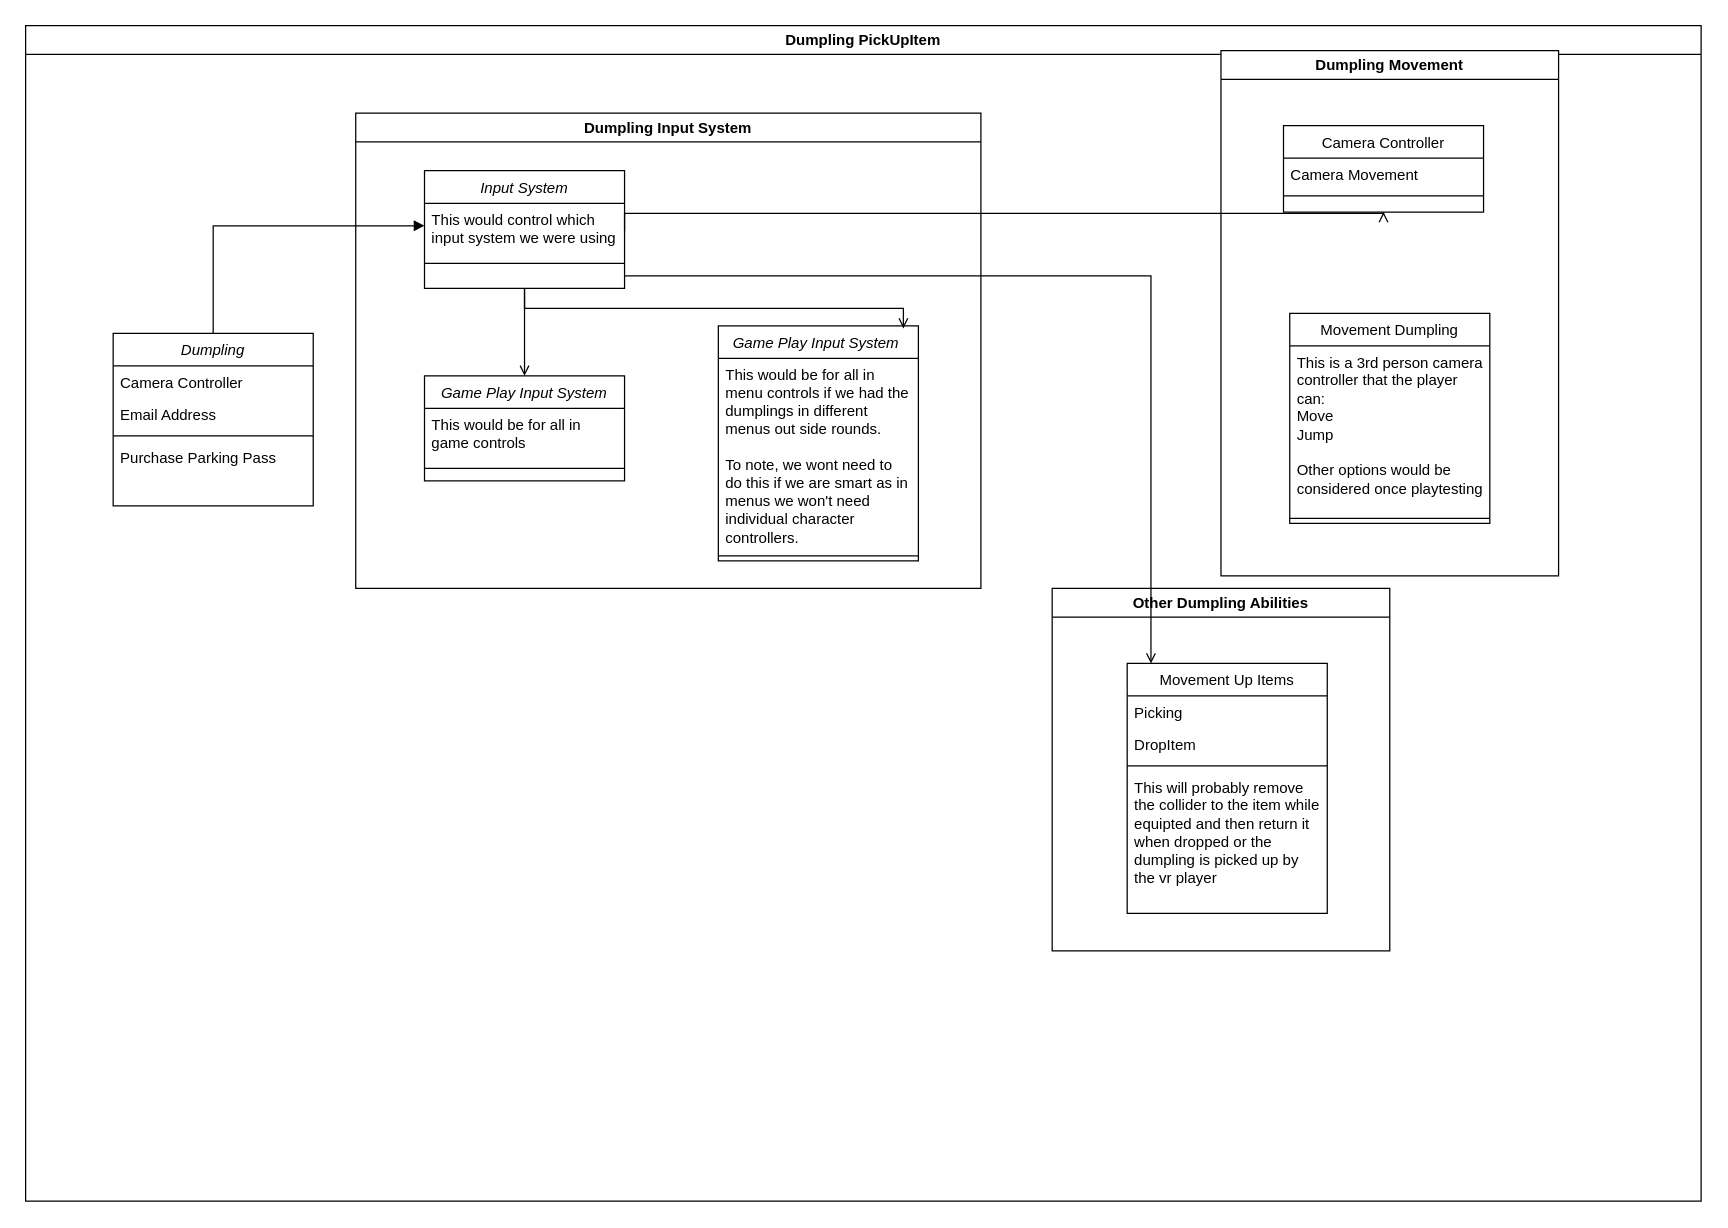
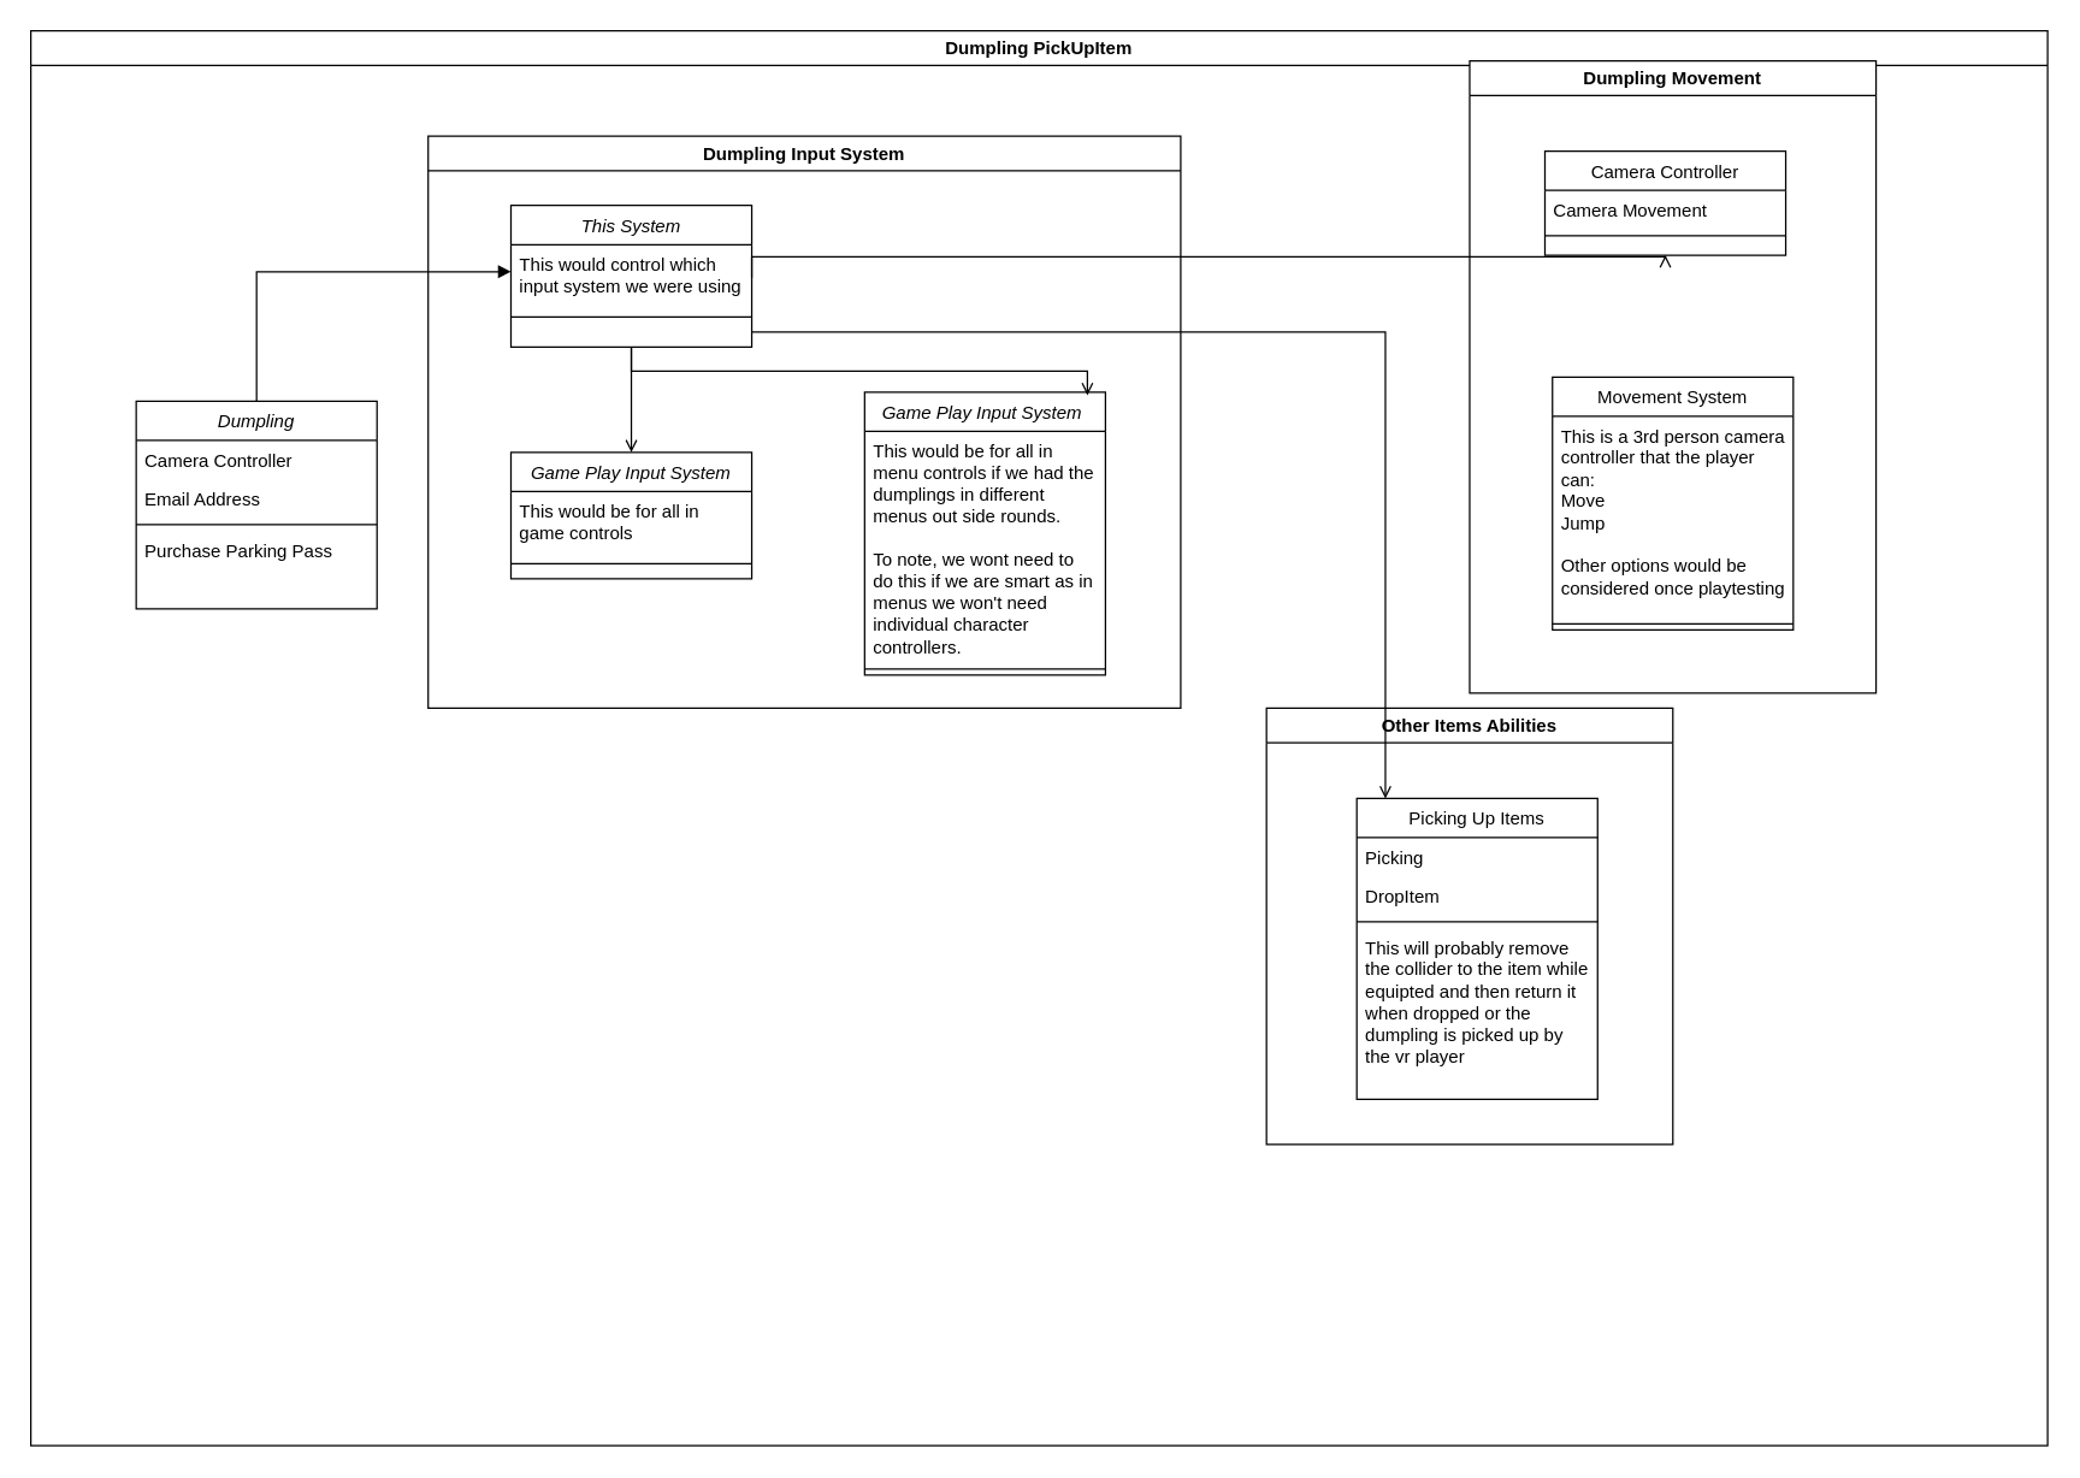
  <mxCell id="0" />
  <mxCell id="1" parent="0" />
  <mxCell id="2" value="Dumpling PickUpItem" style="swimlane;whiteSpace=wrap;html=1;" parent="1" vertex="1"><mxGeometry x="20" y="20" width="1340" height="940" as="geometry" /></mxCell>
  <mxCell id="3" value="Dumpling Input System" style="swimlane;whiteSpace=wrap;html=1;" parent="2" vertex="1"><mxGeometry x="264" y="70" width="500" height="380" as="geometry" /></mxCell>
- <mxCell id="4" value="Input System" style="swimlane;fontStyle=2;align=center;verticalAlign=top;childLayout=stackLayout;horizontal=1;startSize=26;horizontalStack=0;resizeParent=1;resizeLast=0;collapsible=1;marginBottom=0;rounded=0;shadow=0;strokeWidth=1;" parent="3" vertex="1"><mxGeometry x="55" y="46" width="160" height="94" as="geometry"><mxRectangle x="230" y="140" width="160" height="26" as="alternateBounds" /></mxGeometry></mxCell>
+ <mxCell id="4" value="This System" style="swimlane;fontStyle=2;align=center;verticalAlign=top;childLayout=stackLayout;horizontal=1;startSize=26;horizontalStack=0;resizeParent=1;resizeLast=0;collapsible=1;marginBottom=0;rounded=0;shadow=0;strokeWidth=1;" parent="3" vertex="1"><mxGeometry x="55" y="46" width="160" height="94" as="geometry"><mxRectangle x="230" y="140" width="160" height="26" as="alternateBounds" /></mxGeometry></mxCell>
  <mxCell id="5" value="This would control which input system we were using" style="text;align=left;verticalAlign=top;spacingLeft=4;spacingRight=4;overflow=hidden;rotatable=0;points=[[0,0.5],[1,0.5]];portConstraint=eastwest;rounded=0;shadow=0;html=0;whiteSpace=wrap;" parent="4" vertex="1"><mxGeometry y="26" width="160" height="44" as="geometry" /></mxCell>
  <mxCell id="6" value="" style="line;html=1;strokeWidth=1;align=left;verticalAlign=middle;spacingTop=-1;spacingLeft=3;spacingRight=3;rotatable=0;labelPosition=right;points=[];portConstraint=eastwest;" parent="4" vertex="1"><mxGeometry y="70" width="160" height="8" as="geometry" /></mxCell>
  <mxCell id="7" value="Game Play Input System" style="swimlane;fontStyle=2;align=center;verticalAlign=top;childLayout=stackLayout;horizontal=1;startSize=26;horizontalStack=0;resizeParent=1;resizeLast=0;collapsible=1;marginBottom=0;rounded=0;shadow=0;strokeWidth=1;" parent="3" vertex="1"><mxGeometry x="55" y="210" width="160" height="84" as="geometry"><mxRectangle x="230" y="140" width="160" height="26" as="alternateBounds" /></mxGeometry></mxCell>
  <mxCell id="8" value="This would be for all in game controls" style="text;align=left;verticalAlign=top;spacingLeft=4;spacingRight=4;overflow=hidden;rotatable=0;points=[[0,0.5],[1,0.5]];portConstraint=eastwest;rounded=0;shadow=0;html=0;whiteSpace=wrap;" parent="7" vertex="1"><mxGeometry y="26" width="160" height="44" as="geometry" /></mxCell>
  <mxCell id="9" value="" style="line;html=1;strokeWidth=1;align=left;verticalAlign=middle;spacingTop=-1;spacingLeft=3;spacingRight=3;rotatable=0;labelPosition=right;points=[];portConstraint=eastwest;" parent="7" vertex="1"><mxGeometry y="70" width="160" height="8" as="geometry" /></mxCell>
  <mxCell id="10" value="Game Play Input System " style="swimlane;fontStyle=2;align=center;verticalAlign=top;childLayout=stackLayout;horizontal=1;startSize=26;horizontalStack=0;resizeParent=1;resizeLast=0;collapsible=1;marginBottom=0;rounded=0;shadow=0;strokeWidth=1;" parent="3" vertex="1"><mxGeometry x="290" y="170" width="160" height="188" as="geometry"><mxRectangle x="230" y="140" width="160" height="26" as="alternateBounds" /></mxGeometry></mxCell>
  <mxCell id="11" value="This would be for all in menu controls if we had the dumplings in different menus out side rounds.&#10;&#10;To note, we wont need to do this if we are smart as in menus we won't need individual character controllers." style="text;align=left;verticalAlign=top;spacingLeft=4;spacingRight=4;overflow=hidden;rotatable=0;points=[[0,0.5],[1,0.5]];portConstraint=eastwest;rounded=0;shadow=0;html=0;whiteSpace=wrap;" parent="10" vertex="1"><mxGeometry y="26" width="160" height="154" as="geometry" /></mxCell>
  <mxCell id="12" value="" style="line;html=1;strokeWidth=1;align=left;verticalAlign=middle;spacingTop=-1;spacingLeft=3;spacingRight=3;rotatable=0;labelPosition=right;points=[];portConstraint=eastwest;" parent="10" vertex="1"><mxGeometry y="180" width="160" height="8" as="geometry" /></mxCell>
  <mxCell id="13" value="" style="endArrow=open;shadow=0;strokeWidth=1;rounded=0;endFill=1;edgeStyle=elbowEdgeStyle;elbow=vertical;" parent="3" source="4" target="7" edge="1"><mxGeometry x="0.5" y="41" relative="1" as="geometry"><mxPoint x="225" y="87" as="sourcePoint" /><mxPoint x="605" y="87" as="targetPoint" /><mxPoint x="-40" y="32" as="offset" /></mxGeometry></mxCell>
  <mxCell id="14" value="" style="endArrow=open;shadow=0;strokeWidth=1;rounded=0;endFill=1;edgeStyle=elbowEdgeStyle;elbow=vertical;entryX=0.925;entryY=0.011;entryDx=0;entryDy=0;entryPerimeter=0;" parent="3" source="4" target="10" edge="1"><mxGeometry x="0.5" y="41" relative="1" as="geometry"><mxPoint x="145" y="150" as="sourcePoint" /><mxPoint x="145" y="220" as="targetPoint" /><mxPoint x="-40" y="32" as="offset" /></mxGeometry></mxCell>
  <mxCell id="15" value="Dumpling" style="swimlane;fontStyle=2;align=center;verticalAlign=top;childLayout=stackLayout;horizontal=1;startSize=26;horizontalStack=0;resizeParent=1;resizeLast=0;collapsible=1;marginBottom=0;rounded=0;shadow=0;strokeWidth=1;" parent="2" vertex="1"><mxGeometry x="70" y="246" width="160" height="138" as="geometry"><mxRectangle x="230" y="140" width="160" height="26" as="alternateBounds" /></mxGeometry></mxCell>
  <mxCell id="16" value="Camera Controller" style="text;align=left;verticalAlign=top;spacingLeft=4;spacingRight=4;overflow=hidden;rotatable=0;points=[[0,0.5],[1,0.5]];portConstraint=eastwest;rounded=0;shadow=0;html=0;" parent="15" vertex="1"><mxGeometry y="26" width="160" height="26" as="geometry" /></mxCell>
  <mxCell id="17" value="Email Address" style="text;align=left;verticalAlign=top;spacingLeft=4;spacingRight=4;overflow=hidden;rotatable=0;points=[[0,0.5],[1,0.5]];portConstraint=eastwest;rounded=0;shadow=0;html=0;" parent="15" vertex="1"><mxGeometry y="52" width="160" height="26" as="geometry" /></mxCell>
  <mxCell id="18" value="" style="line;html=1;strokeWidth=1;align=left;verticalAlign=middle;spacingTop=-1;spacingLeft=3;spacingRight=3;rotatable=0;labelPosition=right;points=[];portConstraint=eastwest;" parent="15" vertex="1"><mxGeometry y="78" width="160" height="8" as="geometry" /></mxCell>
  <mxCell id="19" value="Purchase Parking Pass" style="text;align=left;verticalAlign=top;spacingLeft=4;spacingRight=4;overflow=hidden;rotatable=0;points=[[0,0.5],[1,0.5]];portConstraint=eastwest;" parent="15" vertex="1"><mxGeometry y="86" width="160" height="26" as="geometry" /></mxCell>
  <mxCell id="20" value="" style="endArrow=block;shadow=0;strokeWidth=1;rounded=0;endFill=1;edgeStyle=elbowEdgeStyle;elbow=vertical;" parent="2" source="15" target="4" edge="1"><mxGeometry x="0.5" y="41" relative="1" as="geometry"><mxPoint x="230" y="472" as="sourcePoint" /><mxPoint x="390" y="472" as="targetPoint" /><mxPoint x="-40" y="32" as="offset" /><Array as="points"><mxPoint x="290" y="160" /></Array></mxGeometry></mxCell>
- <mxCell id="21" value="Other Dumpling Abilities" style="swimlane;whiteSpace=wrap;html=1;" parent="2" vertex="1"><mxGeometry x="821" y="450" width="270" height="290" as="geometry" /></mxCell>
- <mxCell id="22" value="Movement Up Items" style="swimlane;fontStyle=0;align=center;verticalAlign=top;childLayout=stackLayout;horizontal=1;startSize=26;horizontalStack=0;resizeParent=1;resizeLast=0;collapsible=1;marginBottom=0;rounded=0;shadow=0;strokeWidth=1;" parent="21" vertex="1"><mxGeometry x="60" y="60" width="160" height="200" as="geometry"><mxRectangle x="550" y="140" width="160" height="26" as="alternateBounds" /></mxGeometry></mxCell>
+ <mxCell id="21" value="Other Items Abilities" style="swimlane;whiteSpace=wrap;html=1;" parent="2" vertex="1"><mxGeometry x="821" y="450" width="270" height="290" as="geometry" /></mxCell>
+ <mxCell id="22" value="Picking Up Items" style="swimlane;fontStyle=0;align=center;verticalAlign=top;childLayout=stackLayout;horizontal=1;startSize=26;horizontalStack=0;resizeParent=1;resizeLast=0;collapsible=1;marginBottom=0;rounded=0;shadow=0;strokeWidth=1;" parent="21" vertex="1"><mxGeometry x="60" y="60" width="160" height="200" as="geometry"><mxRectangle x="550" y="140" width="160" height="26" as="alternateBounds" /></mxGeometry></mxCell>
  <mxCell id="23" value="Picking" style="text;align=left;verticalAlign=top;spacingLeft=4;spacingRight=4;overflow=hidden;rotatable=0;points=[[0,0.5],[1,0.5]];portConstraint=eastwest;" parent="22" vertex="1"><mxGeometry y="26" width="160" height="26" as="geometry" /></mxCell>
  <mxCell id="24" value="DropItem" style="text;align=left;verticalAlign=top;spacingLeft=4;spacingRight=4;overflow=hidden;rotatable=0;points=[[0,0.5],[1,0.5]];portConstraint=eastwest;" parent="22" vertex="1"><mxGeometry y="52" width="160" height="26" as="geometry" /></mxCell>
  <mxCell id="25" value="" style="line;html=1;strokeWidth=1;align=left;verticalAlign=middle;spacingTop=-1;spacingLeft=3;spacingRight=3;rotatable=0;labelPosition=right;points=[];portConstraint=eastwest;" parent="22" vertex="1"><mxGeometry y="78" width="160" height="8" as="geometry" /></mxCell>
  <mxCell id="26" value="This will probably remove the collider to the item while equipted and then return it when dropped or the dumpling is picked up by the vr player" style="text;align=left;verticalAlign=top;spacingLeft=4;spacingRight=4;overflow=hidden;rotatable=0;points=[[0,0.5],[1,0.5]];portConstraint=eastwest;whiteSpace=wrap;" parent="22" vertex="1"><mxGeometry y="86" width="160" height="114" as="geometry" /></mxCell>
  <mxCell id="27" value="" style="endArrow=open;shadow=0;strokeWidth=1;rounded=0;endFill=1;edgeStyle=elbowEdgeStyle;elbow=vertical;" parent="2" source="4" target="22" edge="1"><mxGeometry x="0.5" y="41" relative="1" as="geometry"><mxPoint x="489" y="190" as="sourcePoint" /><mxPoint x="920" y="510" as="targetPoint" /><mxPoint x="-40" y="32" as="offset" /><Array as="points"><mxPoint x="900" y="200" /><mxPoint x="970" y="450" /><mxPoint x="1020" y="280" /><mxPoint x="920" y="190" /><mxPoint x="970" y="200" /><mxPoint x="740" y="200" /><mxPoint x="800" y="530" /><mxPoint x="1010" y="540" /><mxPoint x="800" y="510" /><mxPoint x="950" y="583" /><mxPoint x="1020" y="290" /><mxPoint x="830" y="200" /><mxPoint x="1070" y="300" /><mxPoint x="1130" y="200" /><mxPoint x="910" y="190" /><mxPoint x="710" y="320" /></Array></mxGeometry></mxCell>
  <mxCell id="28" value="Dumpling Movement" style="swimlane;whiteSpace=wrap;html=1;" parent="2" vertex="1"><mxGeometry x="956" y="20" width="270" height="420" as="geometry" /></mxCell>
- <mxCell id="29" value="Movement Dumpling" style="swimlane;fontStyle=0;align=center;verticalAlign=top;childLayout=stackLayout;horizontal=1;startSize=26;horizontalStack=0;resizeParent=1;resizeLast=0;collapsible=1;marginBottom=0;rounded=0;shadow=0;strokeWidth=1;" parent="28" vertex="1"><mxGeometry x="55" y="210" width="160" height="168" as="geometry"><mxRectangle x="550" y="140" width="160" height="26" as="alternateBounds" /></mxGeometry></mxCell>
+ <mxCell id="29" value="Movement System" style="swimlane;fontStyle=0;align=center;verticalAlign=top;childLayout=stackLayout;horizontal=1;startSize=26;horizontalStack=0;resizeParent=1;resizeLast=0;collapsible=1;marginBottom=0;rounded=0;shadow=0;strokeWidth=1;" parent="28" vertex="1"><mxGeometry x="55" y="210" width="160" height="168" as="geometry"><mxRectangle x="550" y="140" width="160" height="26" as="alternateBounds" /></mxGeometry></mxCell>
  <mxCell id="30" value="This is a 3rd person camera controller that the player can:&#10;Move&#10;Jump&#10;&#10;Other options would be considered once playtesting" style="text;align=left;verticalAlign=top;spacingLeft=4;spacingRight=4;overflow=hidden;rotatable=0;points=[[0,0.5],[1,0.5]];portConstraint=eastwest;whiteSpace=wrap;" parent="29" vertex="1"><mxGeometry y="26" width="160" height="134" as="geometry" /></mxCell>
  <mxCell id="31" value="" style="line;html=1;strokeWidth=1;align=left;verticalAlign=middle;spacingTop=-1;spacingLeft=3;spacingRight=3;rotatable=0;labelPosition=right;points=[];portConstraint=eastwest;" parent="29" vertex="1"><mxGeometry y="160" width="160" height="8" as="geometry" /></mxCell>
  <mxCell id="32" value="Camera Controller" style="swimlane;fontStyle=0;align=center;verticalAlign=top;childLayout=stackLayout;horizontal=1;startSize=26;horizontalStack=0;resizeParent=1;resizeLast=0;collapsible=1;marginBottom=0;rounded=0;shadow=0;strokeWidth=1;" parent="28" vertex="1"><mxGeometry x="50" y="60" width="160" height="69" as="geometry"><mxRectangle x="550" y="140" width="160" height="26" as="alternateBounds" /></mxGeometry></mxCell>
  <mxCell id="33" value="Camera Movement" style="text;align=left;verticalAlign=top;spacingLeft=4;spacingRight=4;overflow=hidden;rotatable=0;points=[[0,0.5],[1,0.5]];portConstraint=eastwest;" parent="32" vertex="1"><mxGeometry y="26" width="160" height="26" as="geometry" /></mxCell>
  <mxCell id="34" value="" style="line;html=1;strokeWidth=1;align=left;verticalAlign=middle;spacingTop=-1;spacingLeft=3;spacingRight=3;rotatable=0;labelPosition=right;points=[];portConstraint=eastwest;" parent="32" vertex="1"><mxGeometry y="52" width="160" height="8" as="geometry" /></mxCell>
  <mxCell id="35" value="" style="endArrow=open;shadow=0;strokeWidth=1;rounded=0;endFill=1;edgeStyle=elbowEdgeStyle;elbow=vertical;exitX=1;exitY=0.5;exitDx=0;exitDy=0;" parent="2" source="5" target="32" edge="1"><mxGeometry x="0.5" y="41" relative="1" as="geometry"><mxPoint x="565" y="373" as="sourcePoint" /><mxPoint x="1055" y="373" as="targetPoint" /><mxPoint x="-40" y="32" as="offset" /><Array as="points"><mxPoint x="830" y="150" /><mxPoint x="1070" y="350" /><mxPoint x="820" y="420" /><mxPoint x="880" y="260" /></Array></mxGeometry></mxCell>
